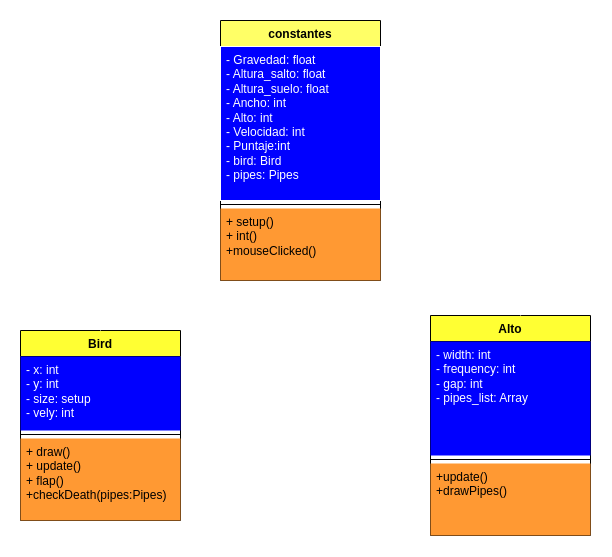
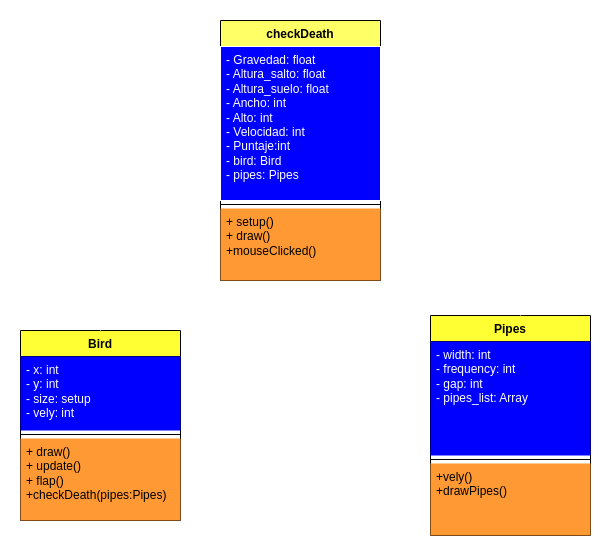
  <mxCell id="0" />
  <mxCell id="1" parent="0" />
- <mxCell id="2" value="constantes&lt;br&gt;" style="swimlane;fontStyle=1;align=center;verticalAlign=top;childLayout=stackLayout;horizontal=1;startSize=26;horizontalStack=0;resizeParent=1;resizeParentMax=0;resizeLast=0;collapsible=1;marginBottom=0;whiteSpace=wrap;html=1;fillColor=#FFFF66;" vertex="1" parent="1"><mxGeometry x="220" y="20" width="160" height="260" as="geometry" /></mxCell>
+ <mxCell id="2" value="checkDeath&lt;br&gt;" style="swimlane;fontStyle=1;align=center;verticalAlign=top;childLayout=stackLayout;horizontal=1;startSize=26;horizontalStack=0;resizeParent=1;resizeParentMax=0;resizeLast=0;collapsible=1;marginBottom=0;whiteSpace=wrap;html=1;fillColor=#FFFF66;" vertex="1" parent="1"><mxGeometry x="220" y="20" width="160" height="260" as="geometry" /></mxCell>
  <mxCell id="3" value="&lt;div&gt;&lt;span style=&quot;background-color: rgb(0, 0, 255);&quot;&gt;&lt;font color=&quot;#ffffff&quot;&gt;- Gravedad: float&lt;/font&gt;&lt;/span&gt;&lt;/div&gt;&lt;div&gt;&lt;span style=&quot;background-color: rgb(0, 0, 255);&quot;&gt;&lt;font color=&quot;#ffffff&quot;&gt;- Altura_salto: float&lt;/font&gt;&lt;/span&gt;&lt;/div&gt;&lt;div&gt;&lt;span style=&quot;background-color: rgb(0, 0, 255);&quot;&gt;&lt;font color=&quot;#ffffff&quot;&gt;- Altura_suelo: float&lt;/font&gt;&lt;/span&gt;&lt;/div&gt;&lt;div&gt;&lt;span style=&quot;background-color: rgb(0, 0, 255);&quot;&gt;&lt;font color=&quot;#ffffff&quot;&gt;- Ancho: int&lt;/font&gt;&lt;/span&gt;&lt;/div&gt;&lt;div&gt;&lt;span style=&quot;background-color: rgb(0, 0, 255);&quot;&gt;&lt;font color=&quot;#ffffff&quot;&gt;- Alto: int&lt;/font&gt;&lt;/span&gt;&lt;/div&gt;&lt;div&gt;&lt;span style=&quot;background-color: rgb(0, 0, 255);&quot;&gt;&lt;font color=&quot;#ffffff&quot;&gt;- Velocidad: int&lt;/font&gt;&lt;/span&gt;&lt;/div&gt;&lt;div&gt;&lt;span style=&quot;background-color: rgb(0, 0, 255);&quot;&gt;&lt;font color=&quot;#ffffff&quot;&gt;- Puntaje:int&lt;/font&gt;&lt;/span&gt;&lt;/div&gt;&lt;div&gt;&lt;span style=&quot;background-color: rgb(0, 0, 255);&quot;&gt;&lt;font color=&quot;#ffffff&quot;&gt;- bird: Bird&lt;/font&gt;&lt;/span&gt;&lt;/div&gt;&lt;div&gt;&lt;span style=&quot;background-color: rgb(0, 0, 255);&quot;&gt;&lt;font color=&quot;#ffffff&quot;&gt;- pipes: Pipes&lt;/font&gt;&lt;/span&gt;&lt;/div&gt;&lt;div&gt;&lt;br&gt;&lt;/div&gt;" style="text;strokeColor=#FFFFFF;fillColor=#0000FF;align=left;verticalAlign=top;spacingLeft=4;spacingRight=4;overflow=hidden;rotatable=0;points=[[0,0.5],[1,0.5]];portConstraint=eastwest;whiteSpace=wrap;html=1;" vertex="1" parent="2"><mxGeometry y="26" width="160" height="154" as="geometry" /></mxCell>
  <mxCell id="4" value="" style="line;strokeWidth=1;fillColor=none;align=left;verticalAlign=middle;spacingTop=-1;spacingLeft=3;spacingRight=3;rotatable=0;labelPosition=right;points=[];portConstraint=eastwest;strokeColor=inherit;" vertex="1" parent="2"><mxGeometry y="180" width="160" height="8" as="geometry" /></mxCell>
- <mxCell id="5" value="+ setup()&lt;br&gt;+ int()&lt;br&gt;+mouseClicked()" style="text;strokeColor=none;fillColor=#FF9933;align=left;verticalAlign=top;spacingLeft=4;spacingRight=4;overflow=hidden;rotatable=0;points=[[0,0.5],[1,0.5]];portConstraint=eastwest;whiteSpace=wrap;html=1;" vertex="1" parent="2"><mxGeometry y="188" width="160" height="72" as="geometry" /></mxCell>
+ <mxCell id="5" value="+ setup()&lt;br&gt;+ draw()&lt;br&gt;+mouseClicked()" style="text;strokeColor=none;fillColor=#FF9933;align=left;verticalAlign=top;spacingLeft=4;spacingRight=4;overflow=hidden;rotatable=0;points=[[0,0.5],[1,0.5]];portConstraint=eastwest;whiteSpace=wrap;html=1;" vertex="1" parent="2"><mxGeometry y="188" width="160" height="72" as="geometry" /></mxCell>
  <mxCell id="6" value="Bird" style="swimlane;fontStyle=1;align=center;verticalAlign=top;childLayout=stackLayout;horizontal=1;startSize=26;horizontalStack=0;resizeParent=1;resizeParentMax=0;resizeLast=0;collapsible=1;marginBottom=0;whiteSpace=wrap;html=1;fillColor=#FFFF33;" vertex="1" parent="1"><mxGeometry x="20" y="330" width="160" height="190" as="geometry" /></mxCell>
  <mxCell id="7" value="&lt;font color=&quot;#ffffff&quot;&gt;- x: int&lt;br&gt;- y: int&lt;br&gt;- size: setup&lt;br&gt;- vely: int&lt;/font&gt;" style="text;strokeColor=none;fillColor=#0000FF;align=left;verticalAlign=top;spacingLeft=4;spacingRight=4;overflow=hidden;rotatable=0;points=[[0,0.5],[1,0.5]];portConstraint=eastwest;whiteSpace=wrap;html=1;" vertex="1" parent="6"><mxGeometry y="26" width="160" height="74" as="geometry" /></mxCell>
  <mxCell id="8" value="" style="line;strokeWidth=1;fillColor=none;align=left;verticalAlign=middle;spacingTop=-1;spacingLeft=3;spacingRight=3;rotatable=0;labelPosition=right;points=[];portConstraint=eastwest;strokeColor=inherit;" vertex="1" parent="6"><mxGeometry y="100" width="160" height="8" as="geometry" /></mxCell>
  <mxCell id="9" value="+ draw()&lt;br&gt;+ update()&lt;br&gt;+ flap()&lt;br&gt;+checkDeath(pipes:Pipes)" style="text;strokeColor=none;fillColor=#FF9933;align=left;verticalAlign=top;spacingLeft=4;spacingRight=4;overflow=hidden;rotatable=0;points=[[0,0.5],[1,0.5]];portConstraint=eastwest;whiteSpace=wrap;html=1;" vertex="1" parent="6"><mxGeometry y="108" width="160" height="82" as="geometry" /></mxCell>
- <mxCell id="10" value="Alto" style="swimlane;fontStyle=1;align=center;verticalAlign=top;childLayout=stackLayout;horizontal=1;startSize=26;horizontalStack=0;resizeParent=1;resizeParentMax=0;resizeLast=0;collapsible=1;marginBottom=0;whiteSpace=wrap;html=1;fillColor=#FFFF33;" vertex="1" parent="1"><mxGeometry x="430" y="315" width="160" height="220" as="geometry" /></mxCell>
+ <mxCell id="10" value="Pipes" style="swimlane;fontStyle=1;align=center;verticalAlign=top;childLayout=stackLayout;horizontal=1;startSize=26;horizontalStack=0;resizeParent=1;resizeParentMax=0;resizeLast=0;collapsible=1;marginBottom=0;whiteSpace=wrap;html=1;fillColor=#FFFF33;" vertex="1" parent="1"><mxGeometry x="430" y="315" width="160" height="220" as="geometry" /></mxCell>
  <mxCell id="11" value="&lt;font color=&quot;#ffffff&quot;&gt;- width: int&lt;br&gt;- frequency: int&lt;br&gt;- gap: int&lt;br&gt;- pipes_list: Array&lt;/font&gt;" style="text;strokeColor=none;fillColor=#0000FF;align=left;verticalAlign=top;spacingLeft=4;spacingRight=4;overflow=hidden;rotatable=0;points=[[0,0.5],[1,0.5]];portConstraint=eastwest;whiteSpace=wrap;html=1;" vertex="1" parent="10"><mxGeometry y="26" width="160" height="114" as="geometry" /></mxCell>
  <mxCell id="12" value="" style="line;strokeWidth=1;fillColor=none;align=left;verticalAlign=middle;spacingTop=-1;spacingLeft=3;spacingRight=3;rotatable=0;labelPosition=right;points=[];portConstraint=eastwest;strokeColor=inherit;" vertex="1" parent="10"><mxGeometry y="140" width="160" height="8" as="geometry" /></mxCell>
- <mxCell id="13" value="+update()&lt;br&gt;+drawPipes()" style="text;strokeColor=none;fillColor=#FF9933;align=left;verticalAlign=top;spacingLeft=4;spacingRight=4;overflow=hidden;rotatable=0;points=[[0,0.5],[1,0.5]];portConstraint=eastwest;whiteSpace=wrap;html=1;" vertex="1" parent="10"><mxGeometry y="148" width="160" height="72" as="geometry" /></mxCell>
+ <mxCell id="13" value="+vely()&lt;br&gt;+drawPipes()" style="text;strokeColor=none;fillColor=#FF9933;align=left;verticalAlign=top;spacingLeft=4;spacingRight=4;overflow=hidden;rotatable=0;points=[[0,0.5],[1,0.5]];portConstraint=eastwest;whiteSpace=wrap;html=1;" vertex="1" parent="10"><mxGeometry y="148" width="160" height="72" as="geometry" /></mxCell>
  <mxCell id="14" value="" style="endArrow=block;endSize=16;endFill=0;html=1;rounded=0;entryX=-0.025;entryY=0.333;entryDx=0;entryDy=0;entryPerimeter=0;exitX=0.5;exitY=0;exitDx=0;exitDy=0;fillColor=#FFFFFF;strokeColor=#FFFFFF;dashed=1;" edge="1" parent="1" source="6" target="5"><mxGeometry width="160" relative="1" as="geometry"><mxPoint x="70" y="330" as="sourcePoint" /><mxPoint x="230" y="330" as="targetPoint" /><Array as="points"><mxPoint x="100" y="232" /></Array></mxGeometry></mxCell>
  <mxCell id="15" value="" style="endArrow=block;endSize=16;endFill=0;html=1;rounded=0;entryX=1.013;entryY=0.264;entryDx=0;entryDy=0;entryPerimeter=0;exitX=0.563;exitY=0;exitDx=0;exitDy=0;exitPerimeter=0;strokeColor=#FFFFFF;dashed=1;" edge="1" parent="1" source="10" target="5"><mxGeometry width="160" relative="1" as="geometry"><mxPoint x="470" y="250" as="sourcePoint" /><mxPoint x="630" y="250" as="targetPoint" /><Array as="points"><mxPoint x="520" y="227" /></Array></mxGeometry></mxCell>
